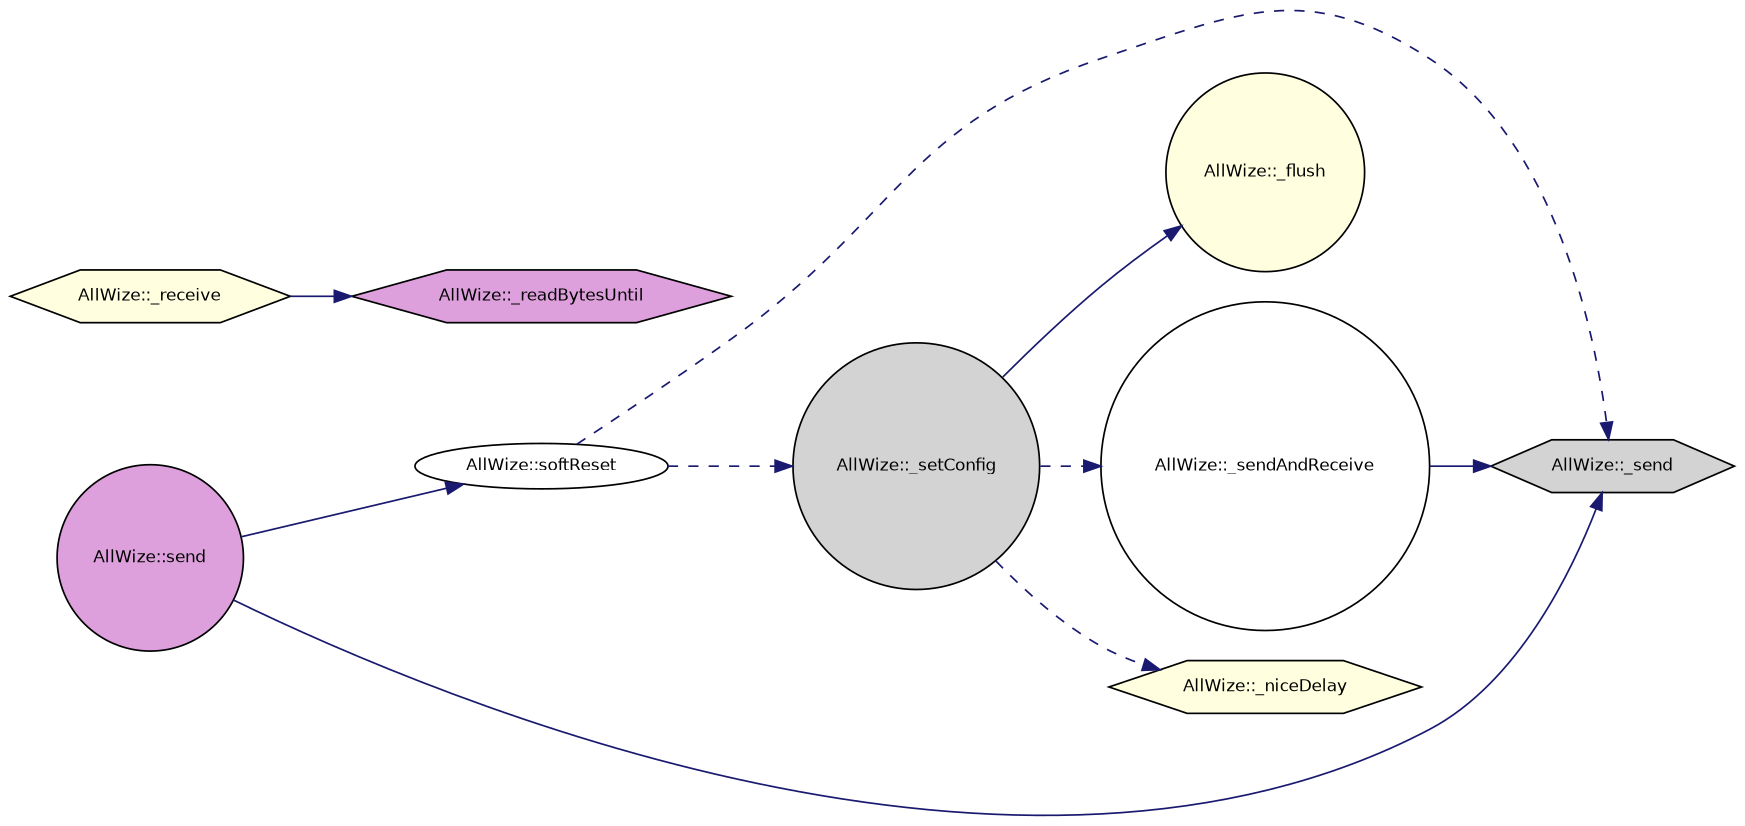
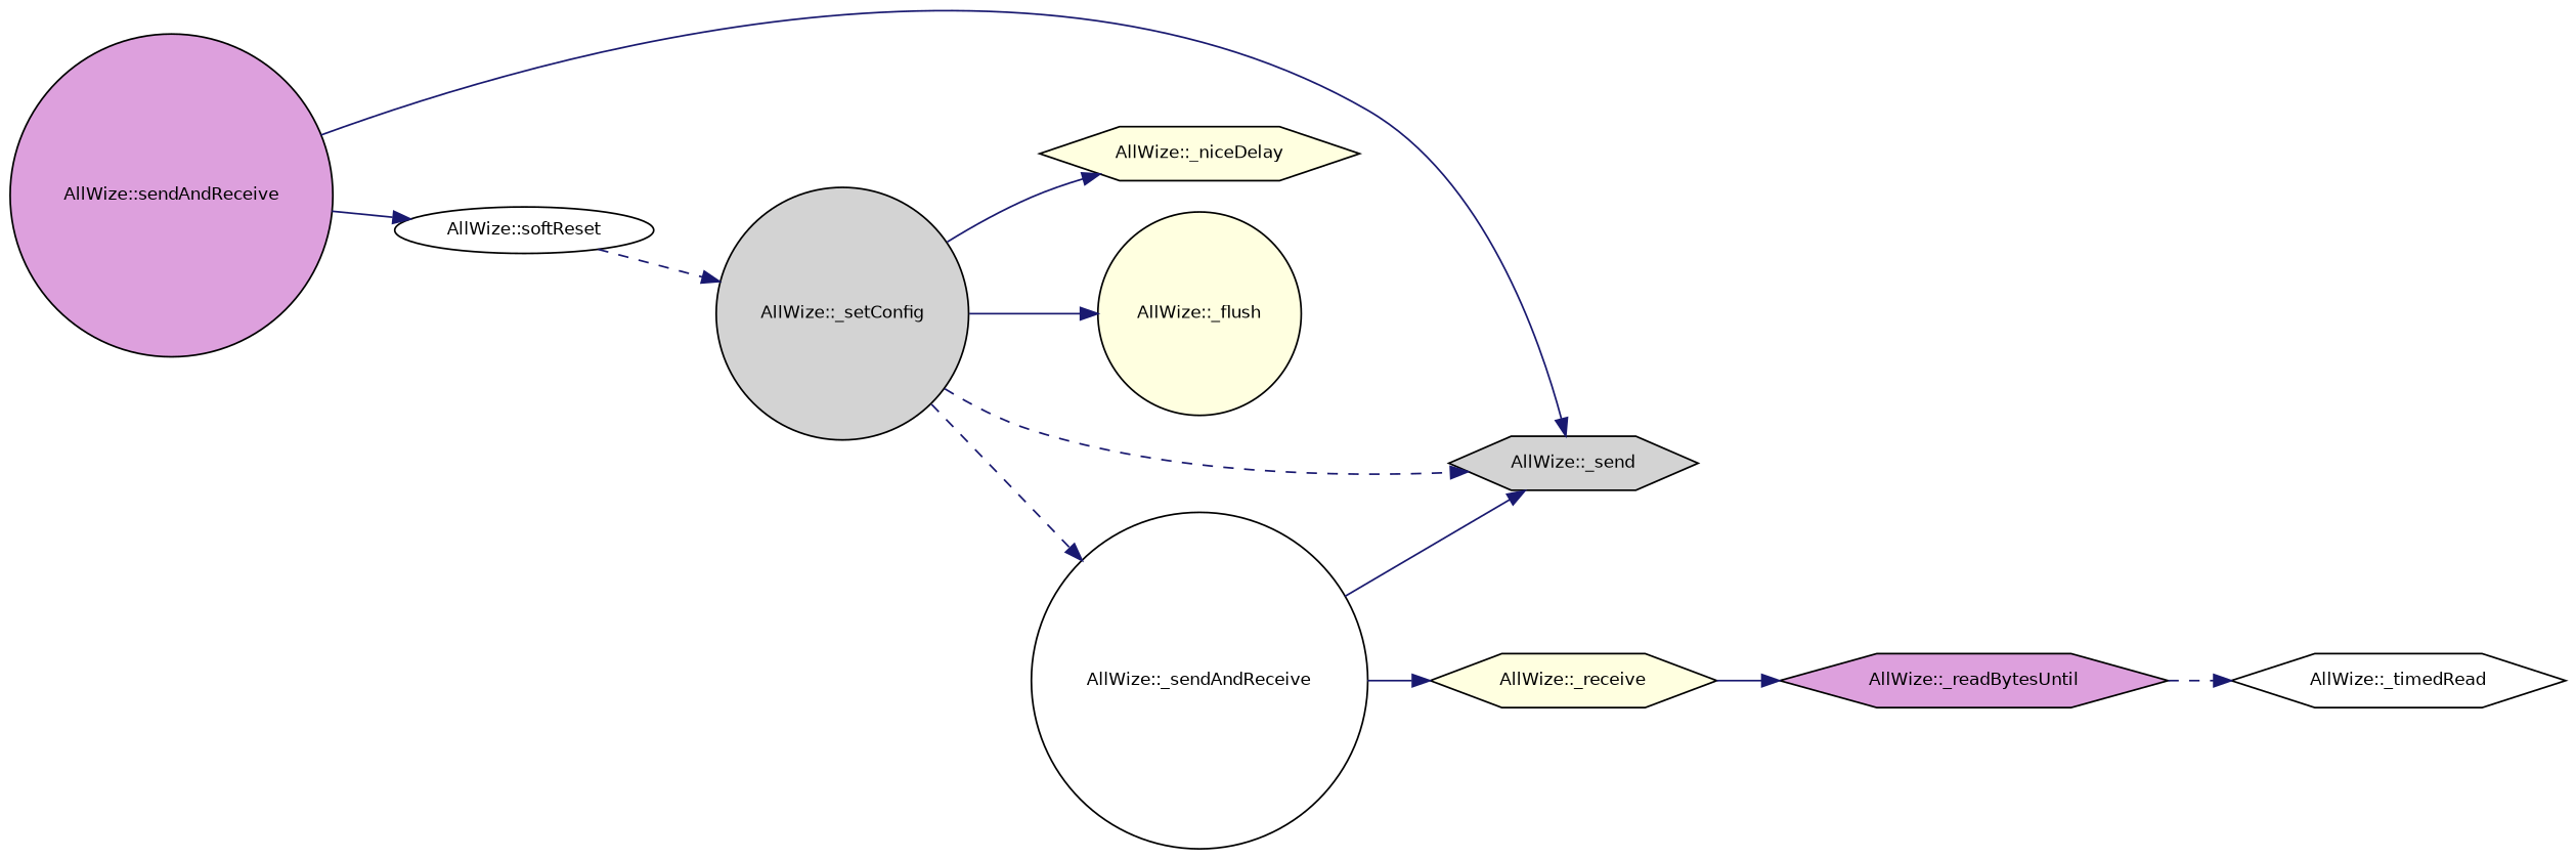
  digraph {
    rankdir=LR
    node [color=black fillcolor=white fontname=Helvetica fontsize=10 shape=hexagon style=filled]
    edge [color=midnightblue fontname=Helvetica fontsize=10 labelfontname=Helvetica labelfontsize=10 style=solid]
-   n1 [fillcolor=plum fontcolor=black height=0.2 label="AllWize::send" shape=circle width=0.4]
+   n1 [fillcolor=plum fontcolor=black height=0.2 label="AllWize::sendAndReceive" shape=circle width=0.4]
    n2 [height=0.2 label="AllWize::softReset" shape=ellipse width=0.4]
    n3 [fillcolor=lightgrey height=0.2 label="AllWize::_send" width=0.4]
    n4 [fillcolor=lightgrey height=0.2 label="AllWize::_setConfig" shape=circle width=0.4]
    n5 [fillcolor=lightyellow height=0.2 label="AllWize::_flush" shape=circle width=0.4]
    n6 [height=0.2 label="AllWize::_sendAndReceive" shape=circle width=0.4]
    n7 [fillcolor=lightyellow height=0.2 label="AllWize::_niceDelay" width=0.4]
    n8 [fillcolor=lightyellow height=0.2 label="AllWize::_receive" width=0.4]
    n9 [fillcolor=plum height=0.2 label="AllWize::_readBytesUntil" width=0.4]
+   n10 [height=0.2 label="AllWize::_timedRead" width=0.4]
    n1 -> n2
    n1 -> n3
    n2 -> n4 [style=dashed]
-   n2 -> n3 [style=dashed]
+   n4 -> n3 [style=dashed]
    n4 -> n5
    n4 -> n6 [style=dashed]
-   n4 -> n7 [style=dashed]
+   n4 -> n7
    n6 -> n3
+   n6 -> n8
    n8 -> n9
+   n9 -> n10 [style=dashed]
  }
